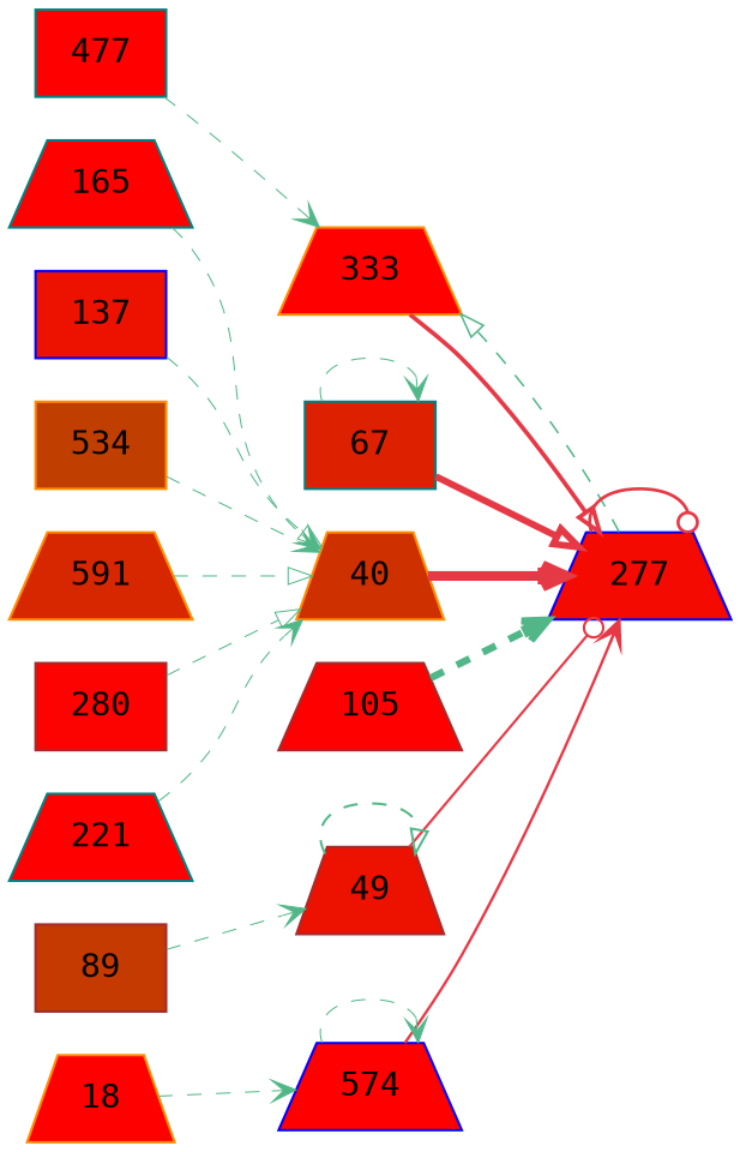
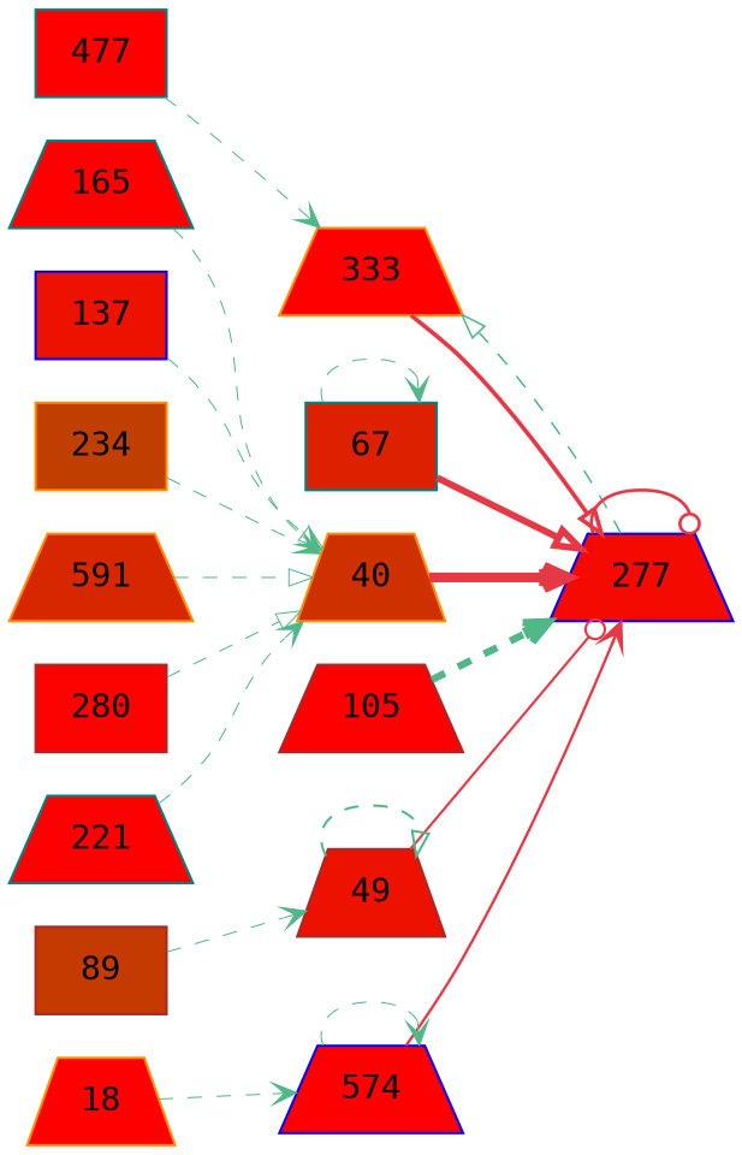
  digraph {
    rankdir=LR
    fontname="DejaVu Sans Mono"
    node [fillcolor="#fe0000" shape=trapezium style=filled color=darkorange fontname="DejaVu Sans Mono"]
    edge [color="#52b788" penwidth=0.50 style=dashed arrowhead=vee fontname="DejaVu Sans Mono"]
    n1 [label=477 shape=box color=teal]
    n2 [label=333]
    n3 [fillcolor="#dd2100" label=67 shape=box color=teal]
    n4 [fillcolor="#f40a00" label=277 color=blue]
    n5 [label=165 color=teal]
    n6 [fillcolor="#ce3000" label=40]
    n7 [fillcolor="#ed1100" label=137 shape=box color=blue]
-   n8 [fillcolor="#c03e00" label=534 shape=box]
+   n8 [fillcolor="#c03e00" label=234 shape=box]
    n9 [label=105 color=brown]
    n10 [fillcolor="#d72700" label=591]
    n11 [fillcolor="#ed1100" label=49 color=brown]
    n12 [label=18]
    n13 [label=574 color=blue]
    n14 [fillcolor="#fc0200" label=280 shape=box color=brown]
    n15 [fillcolor="#c43a00" label=89 shape=box color=brown]
    n16 [label=221 color=teal]
    n1 -> n2
    n2 -> n4 [color="#e63946" penwidth=1.77 arrowhead=onormal style=""]
    n3 -> n3
    n3 -> n4 [color="#e63946" penwidth=2.81 arrowhead=onormal style=""]
    n4 -> n2 [penwidth=0.75 arrowhead=onormal]
    n4 -> n4 [color="#e63946" penwidth=1.32 arrowhead=odot style=""]
    n5 -> n6
    n6 -> n4 [color="#e63946" penwidth=4.00 style=""]
    n7 -> n6 [arrowhead=onormal]
    n8 -> n6
    n9 -> n4 [penwidth=3.00]
    n10 -> n6 [arrowhead=onormal]
    n11 -> n4 [color="#e63946" penwidth=1.04 arrowhead=odot style=""]
    n11 -> n11 [penwidth=0.98 arrowhead=onormal]
    n12 -> n13
    n13 -> n4 [color="#e63946" penwidth=1.13 style=""]
    n13 -> n13
    n14 -> n6 [arrowhead=onormal]
    n15 -> n11
    n16 -> n6
  }
